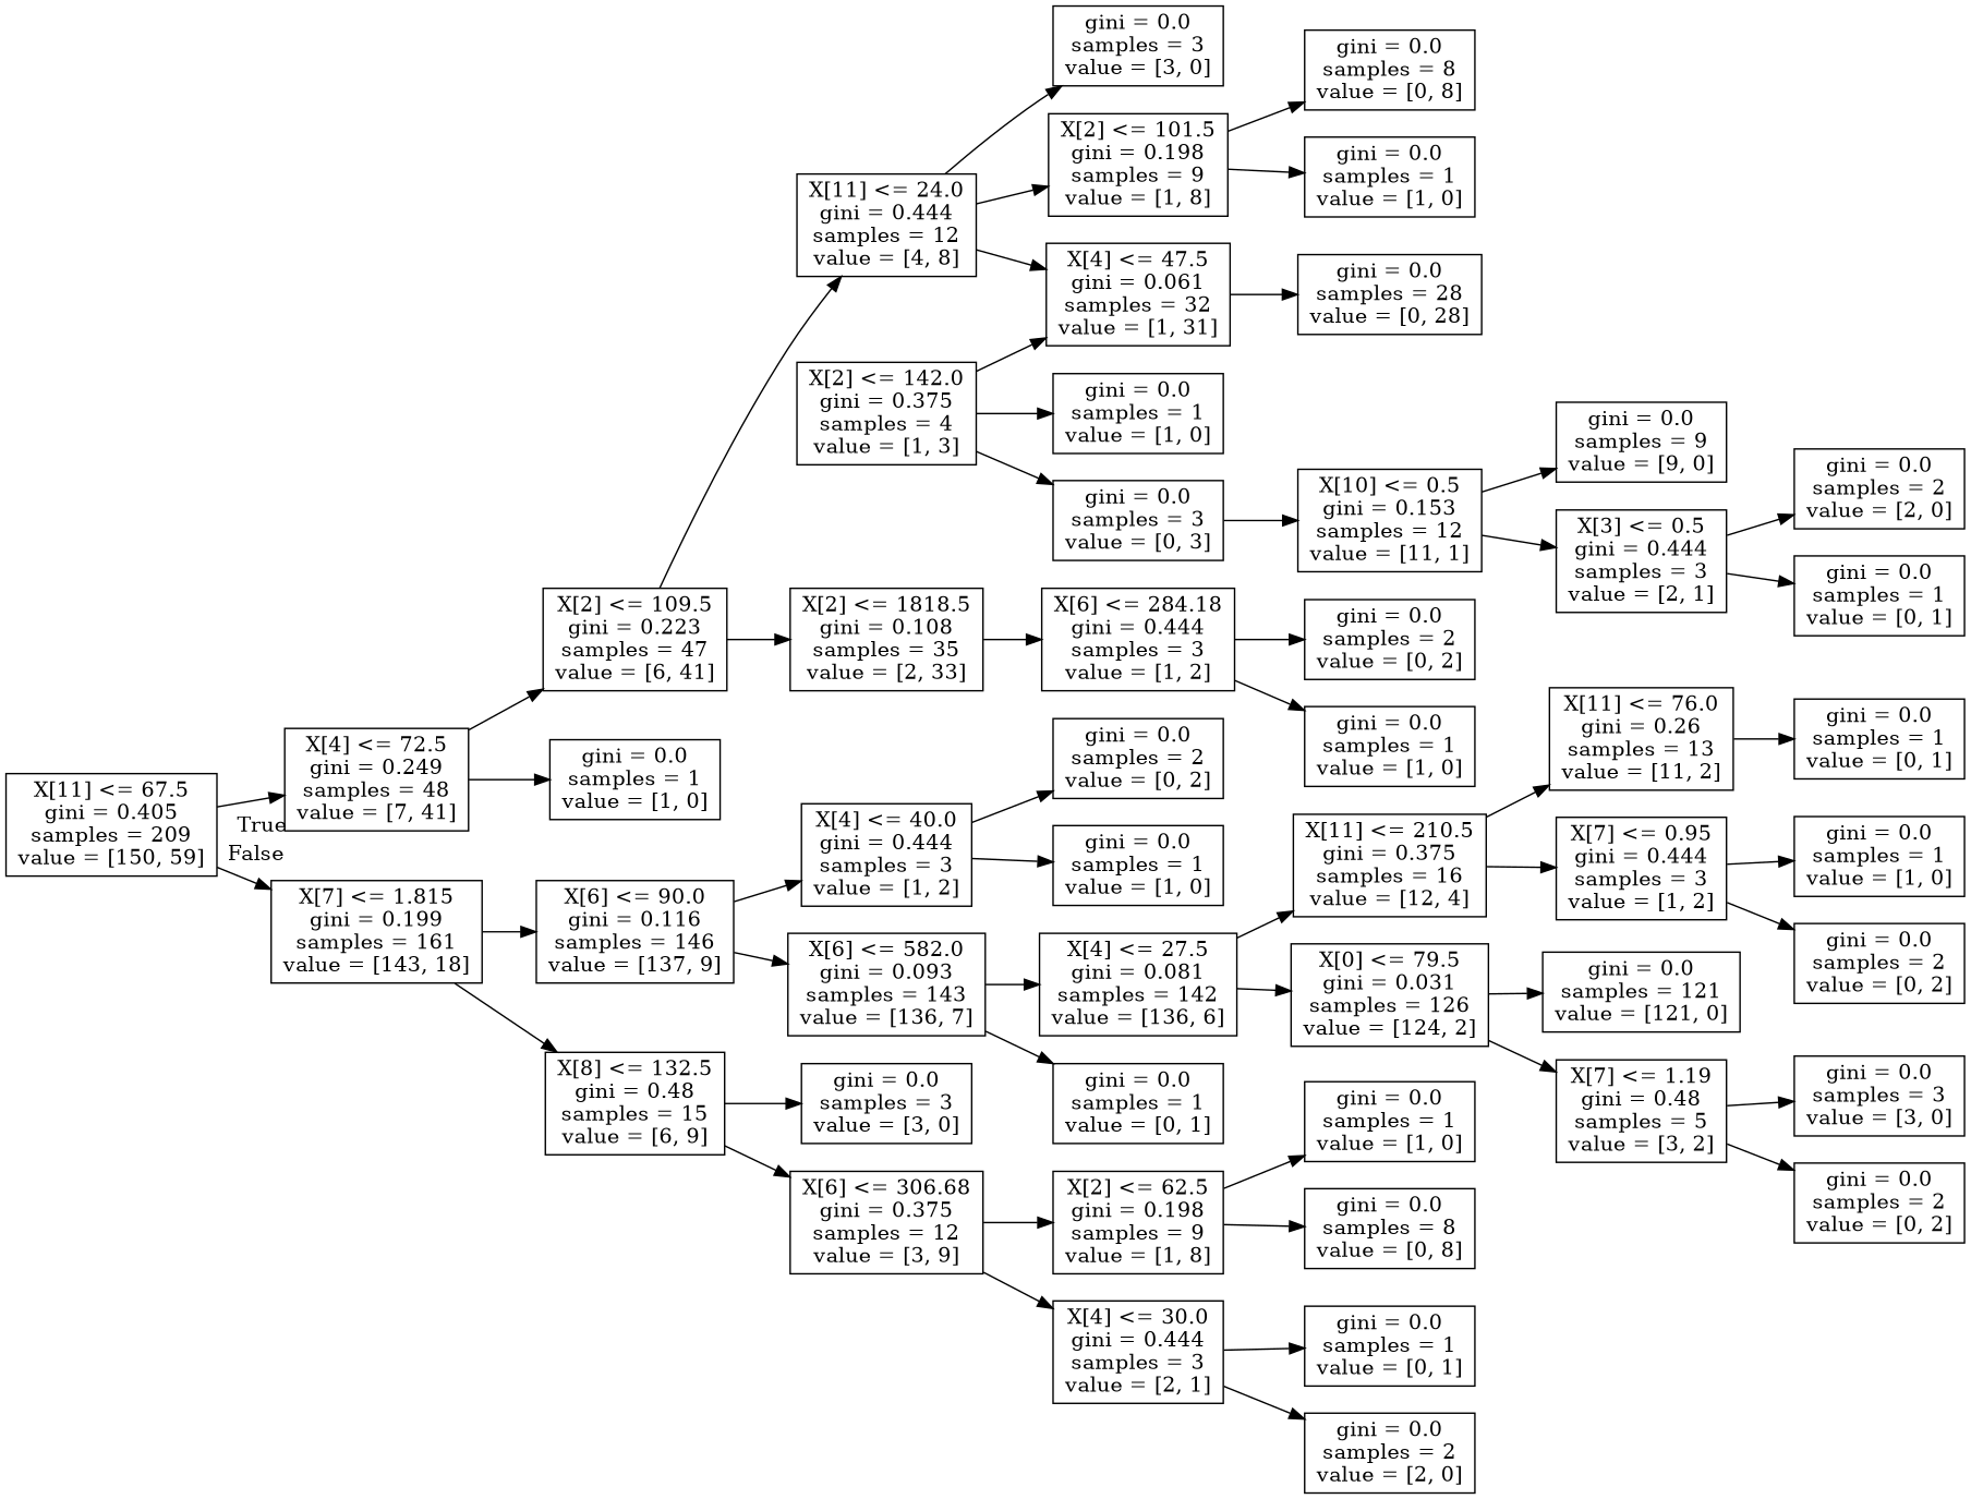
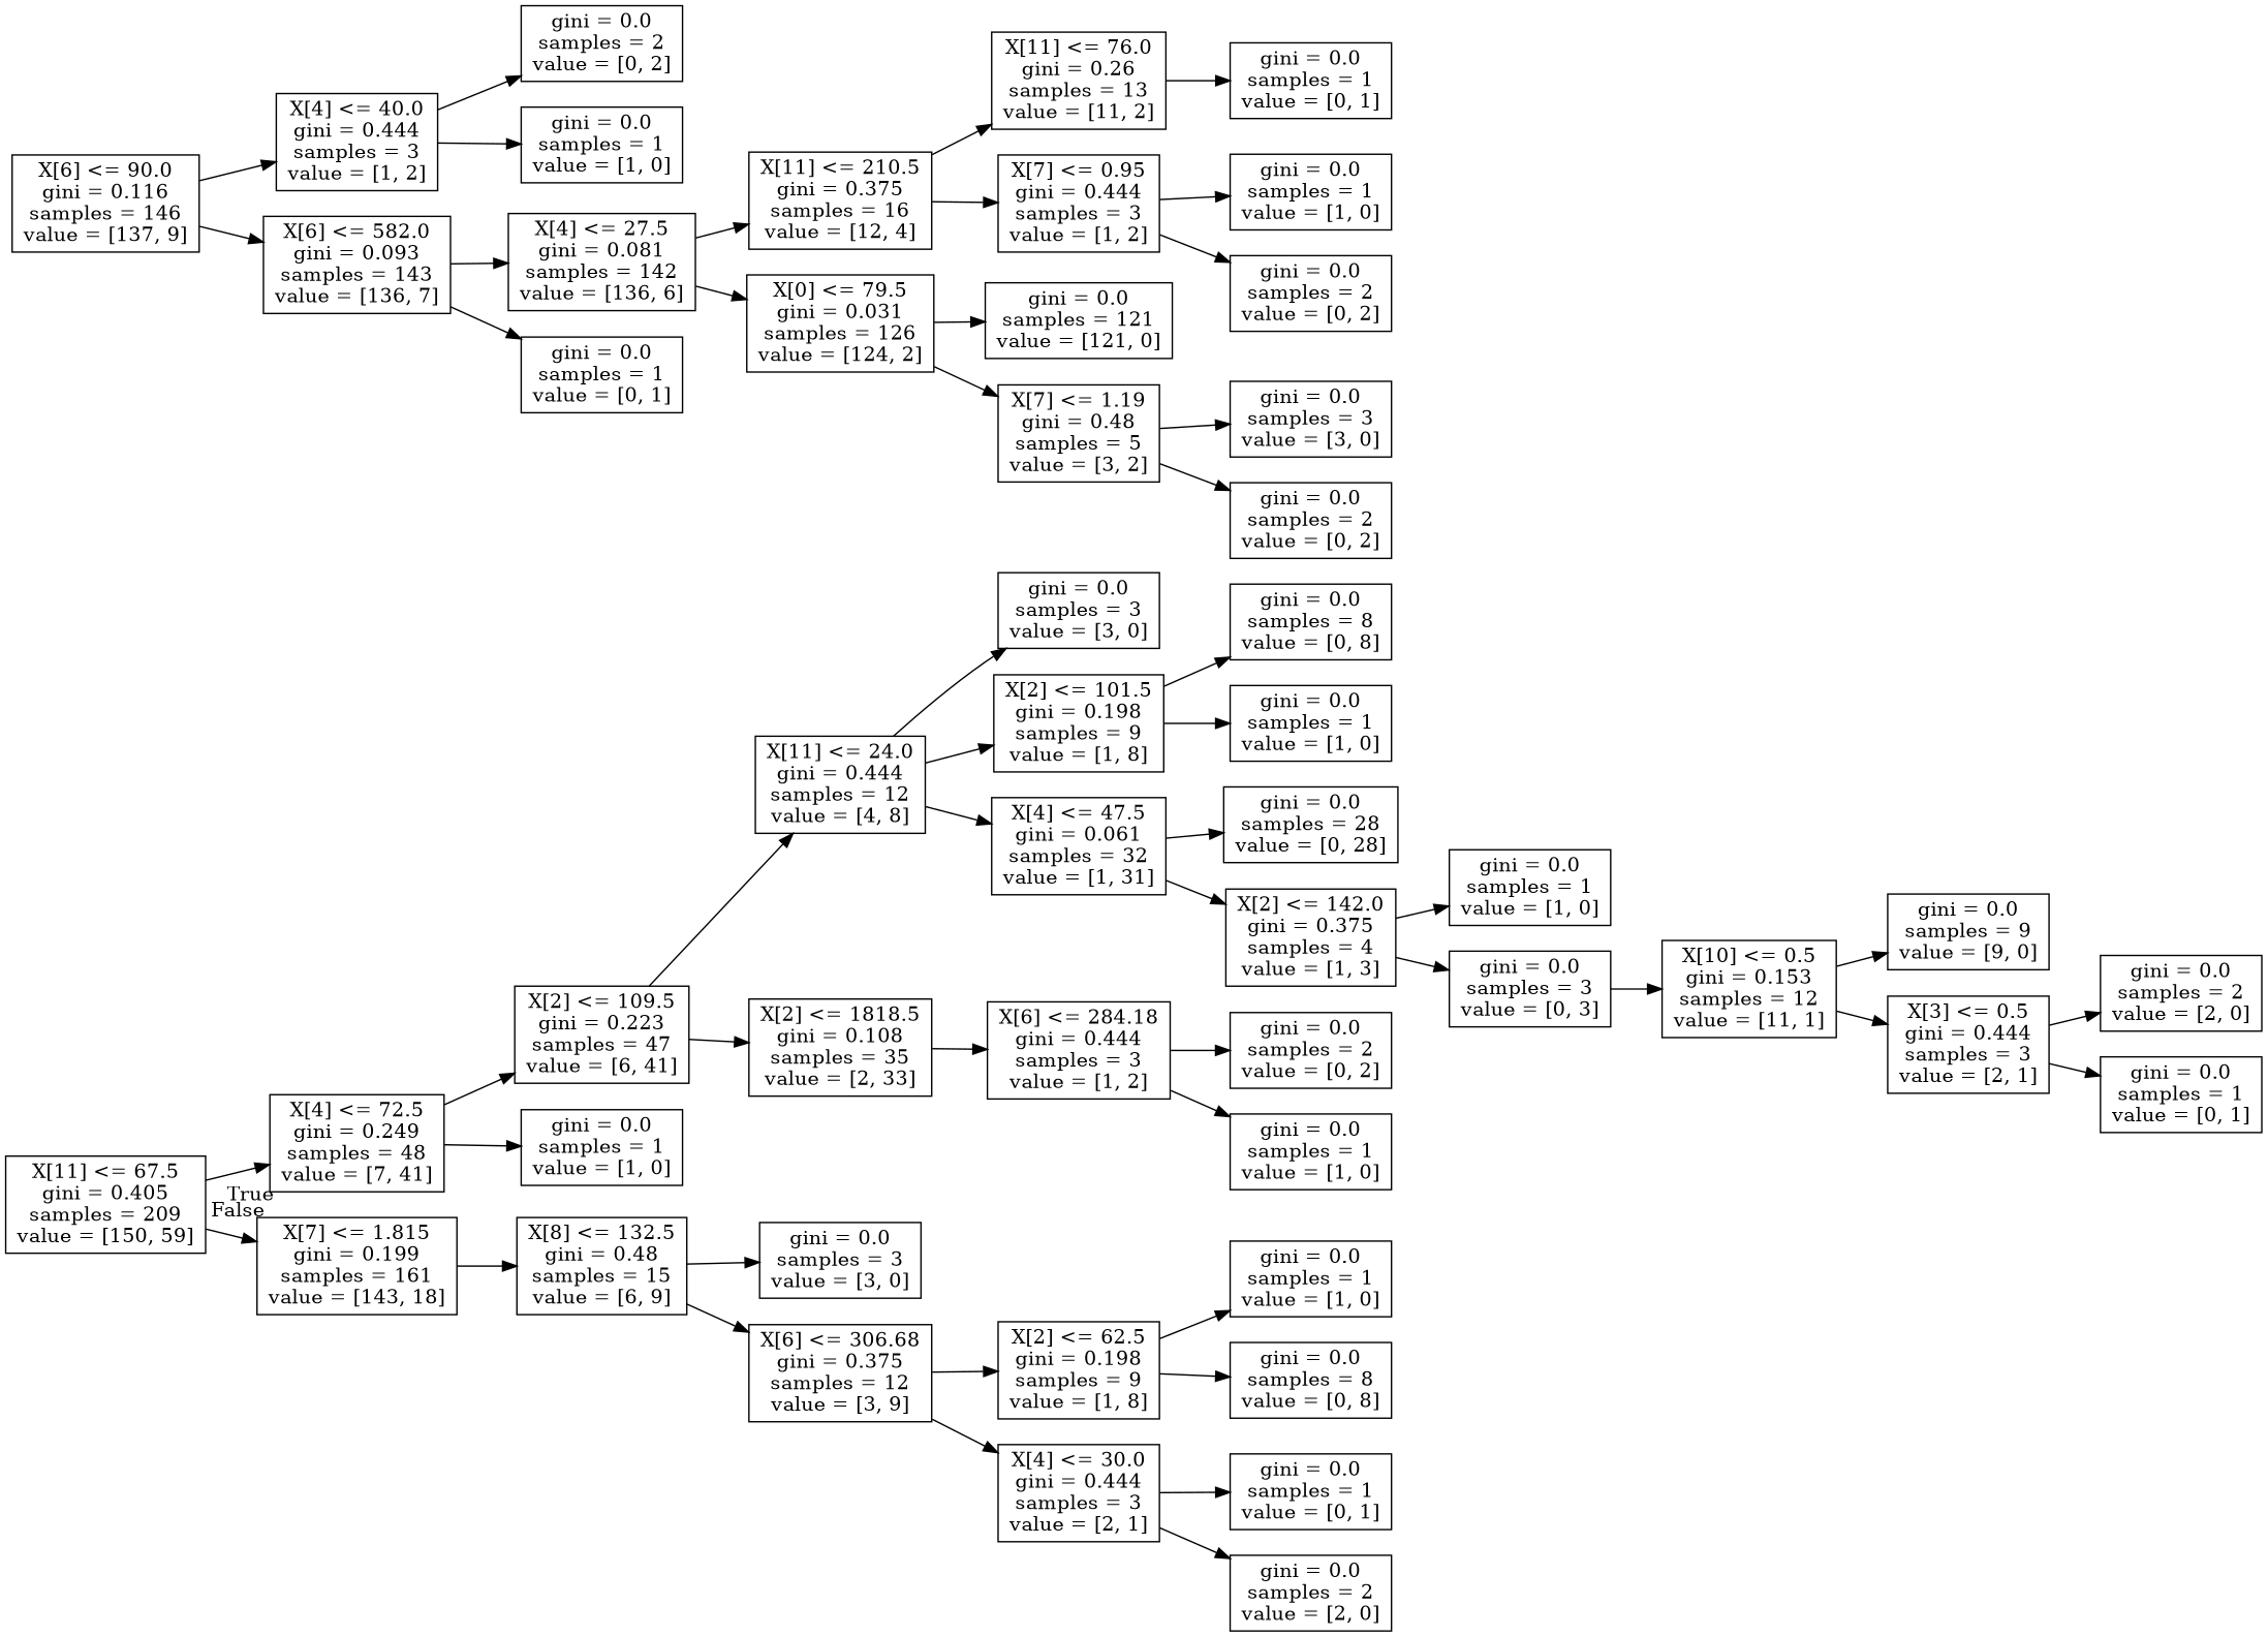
  digraph {
    rankdir=LR
    node [shape=box]
    n1 [label="X[11] <= 67.5\ngini = 0.405\nsamples = 209\nvalue = [150, 59]"]
    n2 [label="X[4] <= 72.5\ngini = 0.249\nsamples = 48\nvalue = [7, 41]"]
    n3 [label="X[7] <= 1.815\ngini = 0.199\nsamples = 161\nvalue = [143, 18]"]
    n4 [label="X[2] <= 109.5\ngini = 0.223\nsamples = 47\nvalue = [6, 41]"]
    n5 [label="gini = 0.0\nsamples = 1\nvalue = [1, 0]"]
    n6 [label="X[6] <= 90.0\ngini = 0.116\nsamples = 146\nvalue = [137, 9]"]
    n7 [label="X[8] <= 132.5\ngini = 0.48\nsamples = 15\nvalue = [6, 9]"]
    n8 [label="X[11] <= 24.0\ngini = 0.444\nsamples = 12\nvalue = [4, 8]"]
    n9 [label="X[2] <= 1818.5\ngini = 0.108\nsamples = 35\nvalue = [2, 33]"]
    n10 [label="gini = 0.0\nsamples = 3\nvalue = [3, 0]"]
    n11 [label="X[2] <= 101.5\ngini = 0.198\nsamples = 9\nvalue = [1, 8]"]
    n12 [label="X[4] <= 47.5\ngini = 0.061\nsamples = 32\nvalue = [1, 31]"]
    n13 [label="X[6] <= 284.18\ngini = 0.444\nsamples = 3\nvalue = [1, 2]"]
    n14 [label="gini = 0.0\nsamples = 8\nvalue = [0, 8]"]
    n15 [label="gini = 0.0\nsamples = 1\nvalue = [1, 0]"]
    n16 [label="gini = 0.0\nsamples = 28\nvalue = [0, 28]"]
    n17 [label="X[2] <= 142.0\ngini = 0.375\nsamples = 4\nvalue = [1, 3]"]
    n18 [label="gini = 0.0\nsamples = 2\nvalue = [0, 2]"]
    n19 [label="gini = 0.0\nsamples = 1\nvalue = [1, 0]"]
    n20 [label="gini = 0.0\nsamples = 1\nvalue = [1, 0]"]
    n21 [label="gini = 0.0\nsamples = 3\nvalue = [0, 3]"]
    n22 [label="X[10] <= 0.5\ngini = 0.153\nsamples = 12\nvalue = [11, 1]"]
    n23 [label="X[4] <= 40.0\ngini = 0.444\nsamples = 3\nvalue = [1, 2]"]
    n24 [label="X[6] <= 582.0\ngini = 0.093\nsamples = 143\nvalue = [136, 7]"]
    n25 [label="gini = 0.0\nsamples = 3\nvalue = [3, 0]"]
    n26 [label="X[6] <= 306.68\ngini = 0.375\nsamples = 12\nvalue = [3, 9]"]
    n27 [label="gini = 0.0\nsamples = 2\nvalue = [0, 2]"]
    n28 [label="gini = 0.0\nsamples = 1\nvalue = [1, 0]"]
    n29 [label="X[4] <= 27.5\ngini = 0.081\nsamples = 142\nvalue = [136, 6]"]
    n30 [label="gini = 0.0\nsamples = 1\nvalue = [0, 1]"]
    n31 [label="X[11] <= 210.5\ngini = 0.375\nsamples = 16\nvalue = [12, 4]"]
    n32 [label="X[0] <= 79.5\ngini = 0.031\nsamples = 126\nvalue = [124, 2]"]
    n33 [label="X[11] <= 76.0\ngini = 0.26\nsamples = 13\nvalue = [11, 2]"]
    n34 [label="X[7] <= 0.95\ngini = 0.444\nsamples = 3\nvalue = [1, 2]"]
    n35 [label="gini = 0.0\nsamples = 121\nvalue = [121, 0]"]
    n36 [label="X[7] <= 1.19\ngini = 0.48\nsamples = 5\nvalue = [3, 2]"]
    n37 [label="gini = 0.0\nsamples = 1\nvalue = [0, 1]"]
    n38 [label="gini = 0.0\nsamples = 1\nvalue = [1, 0]"]
    n39 [label="gini = 0.0\nsamples = 2\nvalue = [0, 2]"]
    n40 [label="gini = 0.0\nsamples = 9\nvalue = [9, 0]"]
    n41 [label="X[3] <= 0.5\ngini = 0.444\nsamples = 3\nvalue = [2, 1]"]
    n42 [label="gini = 0.0\nsamples = 2\nvalue = [2, 0]"]
    n43 [label="gini = 0.0\nsamples = 1\nvalue = [0, 1]"]
    n44 [label="gini = 0.0\nsamples = 3\nvalue = [3, 0]"]
    n45 [label="gini = 0.0\nsamples = 2\nvalue = [0, 2]"]
    n46 [label="X[2] <= 62.5\ngini = 0.198\nsamples = 9\nvalue = [1, 8]"]
    n47 [label="X[4] <= 30.0\ngini = 0.444\nsamples = 3\nvalue = [2, 1]"]
    n48 [label="gini = 0.0\nsamples = 1\nvalue = [1, 0]"]
    n49 [label="gini = 0.0\nsamples = 8\nvalue = [0, 8]"]
    n50 [label="gini = 0.0\nsamples = 1\nvalue = [0, 1]"]
    n51 [label="gini = 0.0\nsamples = 2\nvalue = [2, 0]"]
    n1 -> n2 [headlabel=True labelangle=45 labeldistance=2.5]
    n1 -> n3 [headlabel=False labelangle=-45 labeldistance=2.5]
    n2 -> n4
    n2 -> n5
-   n3 -> n6
    n3 -> n7
    n4 -> n8
    n4 -> n9
    n6 -> n23
    n6 -> n24
    n7 -> n25
    n7 -> n26
    n8 -> n10
    n8 -> n11
    n8 -> n12
    n9 -> n13
    n11 -> n14
    n11 -> n15
    n12 -> n16
-   n17 -> n12
+   n12 -> n17
    n13 -> n18
    n13 -> n19
    n17 -> n20
    n17 -> n21
    n21 -> n22
    n22 -> n40
    n22 -> n41
    n23 -> n27
    n23 -> n28
    n24 -> n29
    n24 -> n30
    n26 -> n46
    n26 -> n47
    n29 -> n31
    n29 -> n32
    n31 -> n33
    n31 -> n34
    n32 -> n35
    n32 -> n36
    n33 -> n37
    n34 -> n38
    n34 -> n39
    n36 -> n44
    n36 -> n45
    n41 -> n42
    n41 -> n43
    n46 -> n48
    n46 -> n49
    n47 -> n50
    n47 -> n51
  }
